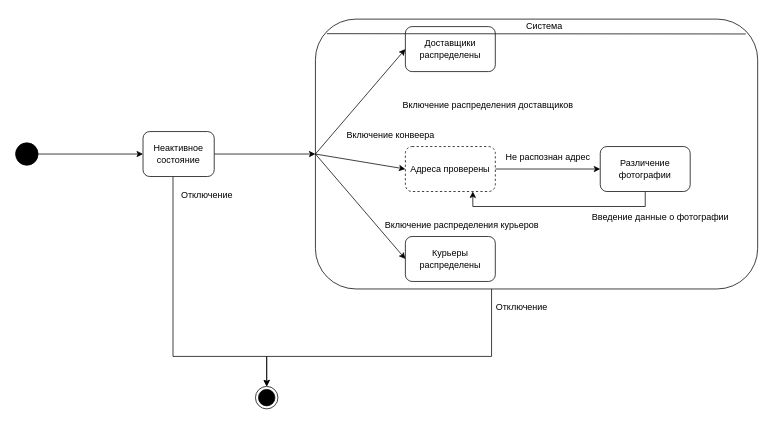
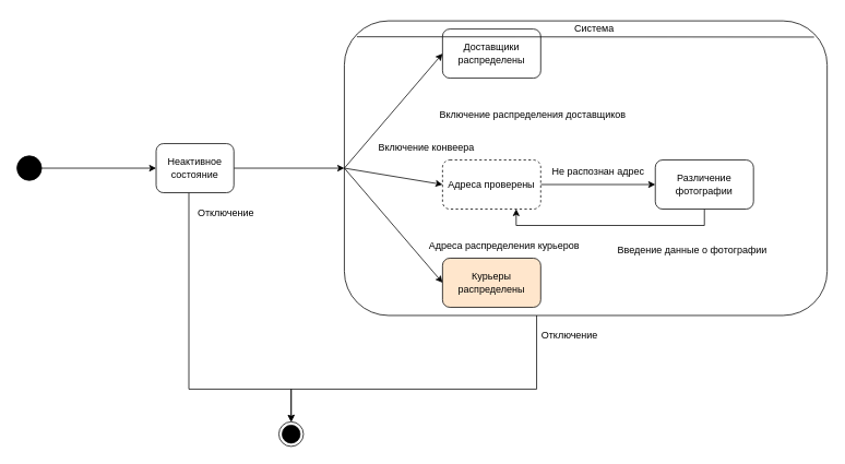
  <mxCell id="0" />
  <mxCell id="1" parent="0" />
  <mxCell id="2" style="edgeStyle=orthogonalEdgeStyle;rounded=0;orthogonalLoop=1;jettySize=auto;html=1;entryX=0.5;entryY=0;entryDx=0;entryDy=0;" parent="1" source="3" target="18" edge="1"><mxGeometry relative="1" as="geometry"><Array as="points"><mxPoint x="655" y="475" /><mxPoint x="355" y="475" /></Array></mxGeometry></mxCell>
  <mxCell id="3" value="" style="rounded=1;whiteSpace=wrap;html=1;" parent="1" vertex="1"><mxGeometry x="420" y="25" width="590" height="360" as="geometry" /></mxCell>
  <mxCell id="4" style="edgeStyle=orthogonalEdgeStyle;rounded=0;orthogonalLoop=1;jettySize=auto;html=1;" parent="1" source="6" target="3" edge="1"><mxGeometry relative="1" as="geometry" /></mxCell>
  <mxCell id="5" style="edgeStyle=orthogonalEdgeStyle;rounded=0;orthogonalLoop=1;jettySize=auto;html=1;entryX=0.5;entryY=0;entryDx=0;entryDy=0;" parent="1" source="6" target="18" edge="1"><mxGeometry relative="1" as="geometry"><Array as="points"><mxPoint x="230" y="475" /><mxPoint x="355" y="475" /></Array></mxGeometry></mxCell>
  <mxCell id="6" value="Неактивное состояние" style="rounded=1;whiteSpace=wrap;html=1;" parent="1" vertex="1"><mxGeometry x="190" y="175" width="95" height="60" as="geometry" /></mxCell>
  <mxCell id="7" style="edgeStyle=orthogonalEdgeStyle;rounded=0;orthogonalLoop=1;jettySize=auto;html=1;" parent="1" source="8" target="12" edge="1"><mxGeometry relative="1" as="geometry" /></mxCell>
  <mxCell id="8" value="Адреса проверены" style="rounded=1;whiteSpace=wrap;html=1;dashed=1;" parent="1" vertex="1"><mxGeometry x="540" y="195" width="120" height="60" as="geometry" /></mxCell>
  <mxCell id="9" style="edgeStyle=orthogonalEdgeStyle;rounded=0;orthogonalLoop=1;jettySize=auto;html=1;entryX=0.75;entryY=1;entryDx=0;entryDy=0;exitX=0.5;exitY=1;exitDx=0;exitDy=0;" parent="1" source="12" target="8" edge="1"><mxGeometry relative="1" as="geometry"><Array as="points"><mxPoint x="860" y="275" /><mxPoint x="630" y="275" /></Array></mxGeometry></mxCell>
  <mxCell id="10" value="Доставщики распределены" style="rounded=1;whiteSpace=wrap;html=1;" parent="1" vertex="1"><mxGeometry x="540" y="35" width="120" height="60" as="geometry" /></mxCell>
- <mxCell id="11" value="Курьеры распределены" style="rounded=1;whiteSpace=wrap;html=1;" parent="1" vertex="1"><mxGeometry x="540" y="315" width="120" height="60" as="geometry" /></mxCell>
+ <mxCell id="11" value="Курьеры распределены" style="rounded=1;whiteSpace=wrap;html=1;fillColor=#ffe6cc;" parent="1" vertex="1"><mxGeometry x="540" y="315" width="120" height="60" as="geometry" /></mxCell>
  <mxCell id="12" value="Различение фотографии" style="rounded=1;whiteSpace=wrap;html=1;" parent="1" vertex="1"><mxGeometry x="800" y="195" width="120" height="60" as="geometry" /></mxCell>
  <mxCell id="13" value="" style="endArrow=classic;html=1;rounded=0;entryX=0;entryY=0.5;entryDx=0;entryDy=0;exitX=0;exitY=0.5;exitDx=0;exitDy=0;" parent="1" source="3" target="10" edge="1"><mxGeometry width="50" height="50" relative="1" as="geometry"><mxPoint x="220" y="355" as="sourcePoint" /><mxPoint x="270" y="305" as="targetPoint" /></mxGeometry></mxCell>
  <mxCell id="14" value="" style="endArrow=classic;html=1;rounded=0;entryX=0;entryY=0.5;entryDx=0;entryDy=0;exitX=0;exitY=0.5;exitDx=0;exitDy=0;" parent="1" source="3" target="8" edge="1"><mxGeometry width="50" height="50" relative="1" as="geometry"><mxPoint x="100" y="405" as="sourcePoint" /><mxPoint x="150" y="355" as="targetPoint" /></mxGeometry></mxCell>
  <mxCell id="15" value="" style="endArrow=classic;html=1;rounded=0;entryX=0;entryY=0.5;entryDx=0;entryDy=0;" parent="1" target="11" edge="1"><mxGeometry width="50" height="50" relative="1" as="geometry"><mxPoint x="420" y="205" as="sourcePoint" /><mxPoint x="370" y="185" as="targetPoint" /></mxGeometry></mxCell>
  <mxCell id="16" style="edgeStyle=orthogonalEdgeStyle;rounded=0;orthogonalLoop=1;jettySize=auto;html=1;" parent="1" source="17" target="6" edge="1"><mxGeometry relative="1" as="geometry" /></mxCell>
  <mxCell id="17" value="" style="ellipse;fillColor=strokeColor;" parent="1" vertex="1"><mxGeometry x="20" y="190" width="30" height="30" as="geometry" /></mxCell>
  <mxCell id="18" value="" style="ellipse;html=1;shape=endState;fillColor=strokeColor;" parent="1" vertex="1"><mxGeometry x="340" y="515" width="30" height="30" as="geometry" /></mxCell>
  <mxCell id="19" value="Система" style="text;html=1;align=center;verticalAlign=middle;resizable=0;points=[];autosize=1;strokeColor=none;fillColor=none;" parent="1" vertex="1"><mxGeometry x="690" y="20" width="70" height="30" as="geometry" /></mxCell>
  <mxCell id="20" value="" style="endArrow=none;html=1;rounded=0;entryX=0.026;entryY=0.054;entryDx=0;entryDy=0;entryPerimeter=0;exitX=0.973;exitY=0.055;exitDx=0;exitDy=0;exitPerimeter=0;" parent="1" source="3" target="3" edge="1"><mxGeometry width="50" height="50" relative="1" as="geometry"><mxPoint x="880" y="44" as="sourcePoint" /><mxPoint x="210" y="55" as="targetPoint" /></mxGeometry></mxCell>
  <mxCell id="21" value="Отключение" style="text;html=1;align=center;verticalAlign=middle;resizable=0;points=[];autosize=1;strokeColor=none;fillColor=none;" parent="1" vertex="1"><mxGeometry x="230" y="245" width="90" height="30" as="geometry" /></mxCell>
  <mxCell id="22" value="Отключение" style="text;html=1;align=center;verticalAlign=middle;resizable=0;points=[];autosize=1;strokeColor=none;fillColor=none;" parent="1" vertex="1"><mxGeometry x="650" y="395" width="90" height="30" as="geometry" /></mxCell>
  <mxCell id="23" value="Не распознан адрес" style="text;html=1;align=center;verticalAlign=middle;resizable=0;points=[];autosize=1;strokeColor=none;fillColor=none;" parent="1" vertex="1"><mxGeometry x="660" y="195" width="140" height="30" as="geometry" /></mxCell>
  <mxCell id="24" value="Включение распределения доставщиков" style="text;html=1;align=center;verticalAlign=middle;resizable=0;points=[];autosize=1;strokeColor=none;fillColor=none;" parent="1" vertex="1"><mxGeometry x="525" y="125" width="250" height="30" as="geometry" /></mxCell>
- <mxCell id="25" value="Включение распределения курьеров" style="text;html=1;align=center;verticalAlign=middle;resizable=0;points=[];autosize=1;strokeColor=none;fillColor=none;" parent="1" vertex="1"><mxGeometry x="500" y="285" width="230" height="30" as="geometry" /></mxCell>
- <mxCell id="26" value="Введение данные о фотографии" style="text;html=1;align=center;verticalAlign=middle;resizable=0;points=[];autosize=1;strokeColor=none;fillColor=none;" parent="1" vertex="1"><mxGeometry x="775" y="275" width="210" height="30" as="geometry" /></mxCell>
+ <mxCell id="25" value="Адреса распределения курьеров" style="text;html=1;align=center;verticalAlign=middle;resizable=0;points=[];autosize=1;strokeColor=none;fillColor=none;" parent="1" vertex="1"><mxGeometry x="500" y="285" width="230" height="30" as="geometry" /></mxCell>
+ <mxCell id="26" value="Введение данные о фотографии" style="text;html=1;align=center;verticalAlign=middle;resizable=0;points=[];autosize=1;strokeColor=none;fillColor=none;" parent="1" vertex="1"><mxGeometry x="740" y="290" width="210" height="30" as="geometry" /></mxCell>
  <mxCell id="27" value="Включение конвеера" style="text;html=1;align=center;verticalAlign=middle;resizable=0;points=[];autosize=1;strokeColor=none;fillColor=none;" parent="1" vertex="1"><mxGeometry x="450" y="165" width="140" height="30" as="geometry" /></mxCell>
